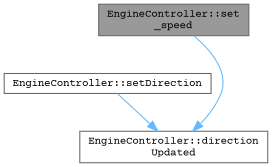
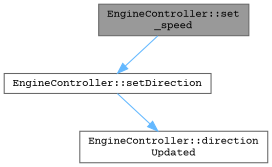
  digraph {
    fontname="Courier Prime"
    rankdir=TB
    node [color=grey40 fillcolor=white fontname="Courier Prime" fontsize=10 shape=box style=filled]
    edge [color=steelblue1 fontname="Courier Prime" fontsize=10 labelfontname=Helvetica labelfontsize=10 style=solid]
    n1 [color=gray40 fillcolor=grey60 fontcolor=black height=0.2 label="EngineController::set\l_speed" width=0.4]
    n2 [height=0.2 label="EngineController::setDirection" width=0.4]
    n3 [height=0.2 label="EngineController::direction\lUpdated" width=0.4]
-   n1 -> n3
+   n1 -> n2
    n2 -> n3
  }
